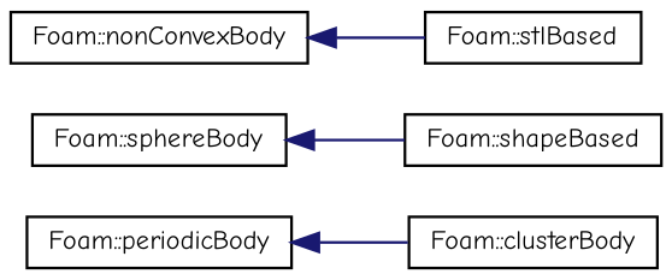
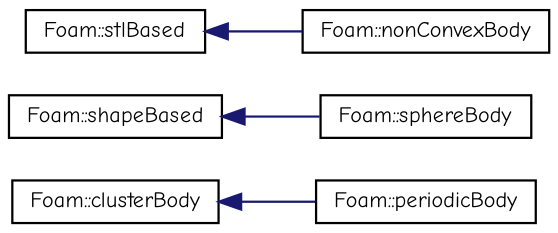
  digraph {
    fontname="Comic Neue"
    rankdir=LR
    node [color=black fillcolor=white fontname="Comic Neue" fontsize=10 shape=record style=filled]
    edge [color=midnightblue dir=back fontname="Comic Neue" fontsize=10 labelfontname=Helvetica labelfontsize=10 style=solid]
    n1 [height=0.2 label="Foam::clusterBody" width=0.4]
    n2 [height=0.2 label="Foam::periodicBody" width=0.4]
    n3 [height=0.2 label="Foam::shapeBased" width=0.4]
    n4 [height=0.2 label="Foam::sphereBody" width=0.4]
    n5 [height=0.2 label="Foam::stlBased" width=0.4]
    n6 [height=0.2 label="Foam::nonConvexBody" width=0.4]
-   n2 -> n1
-   n4 -> n3
-   n6 -> n5
+   n1 -> n2
+   n3 -> n4
+   n5 -> n6
  }
